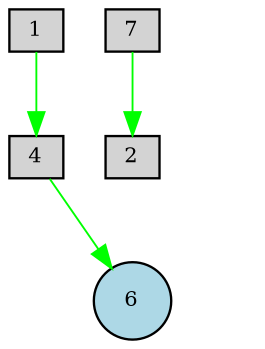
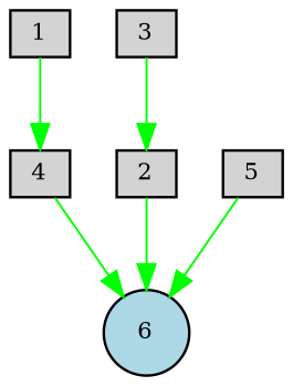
  digraph {
    node [fillcolor=lightgray fontsize=9 shape=box style=filled]
    edge [color=green penwidth=0.8 style=solid]
    1 [height=0.2 width=0.2]
    4 [height=0.2 width=0.2]
    6 [fillcolor=lightblue height=0.2 shape=circle width=0.2]
    2 [height=0.2 width=0.2]
-   3 [height=0.2 width=0.2 label=7]
+   3 [height=0.2 width=0.2]
+   5 [height=0.2 width=0.2]
    1 -> 4
    4 -> 6
+   2 -> 6
    3 -> 2
+   5 -> 6
  }
